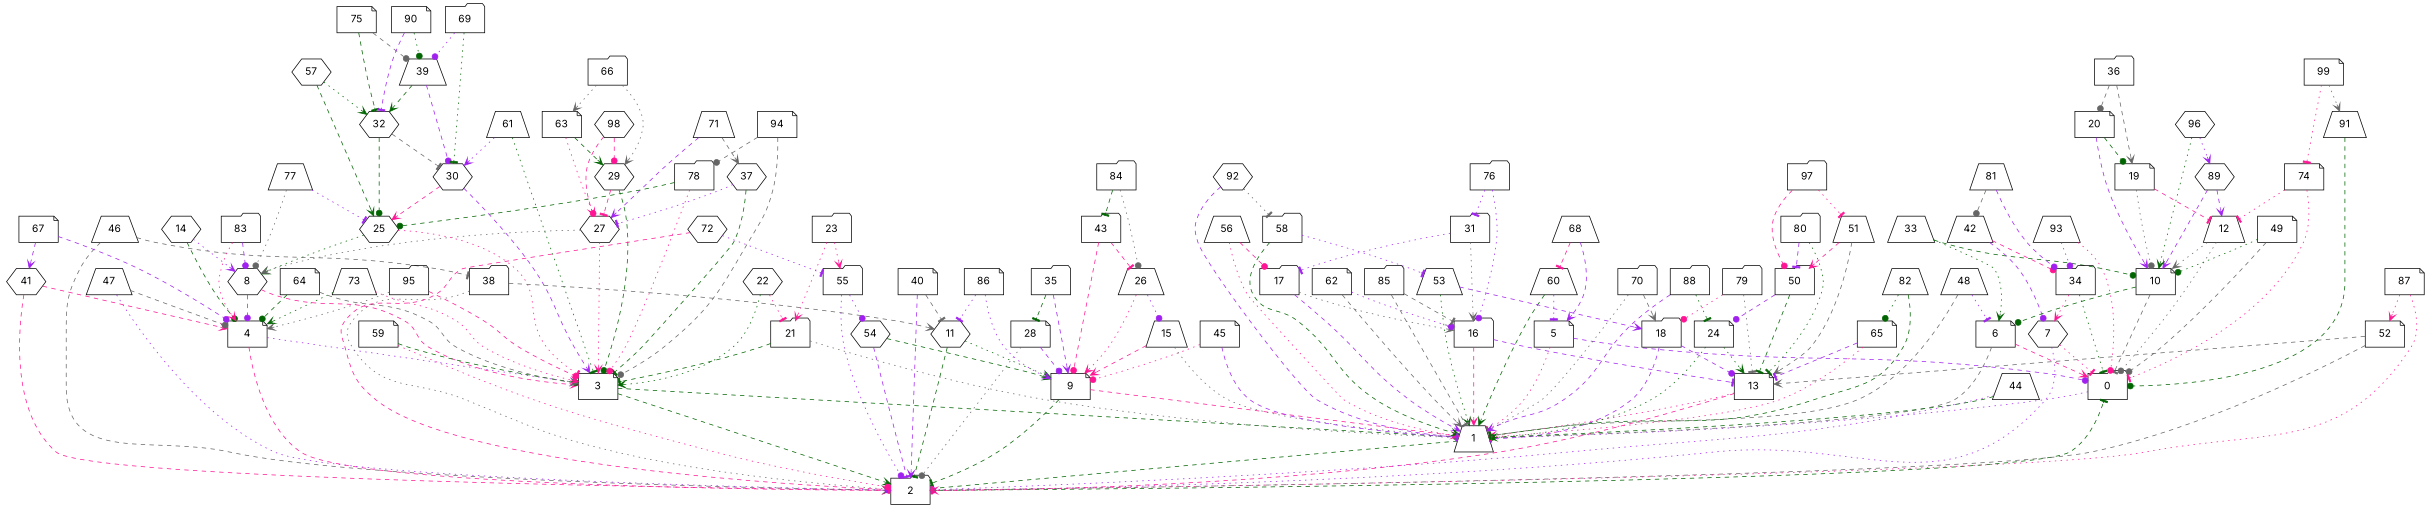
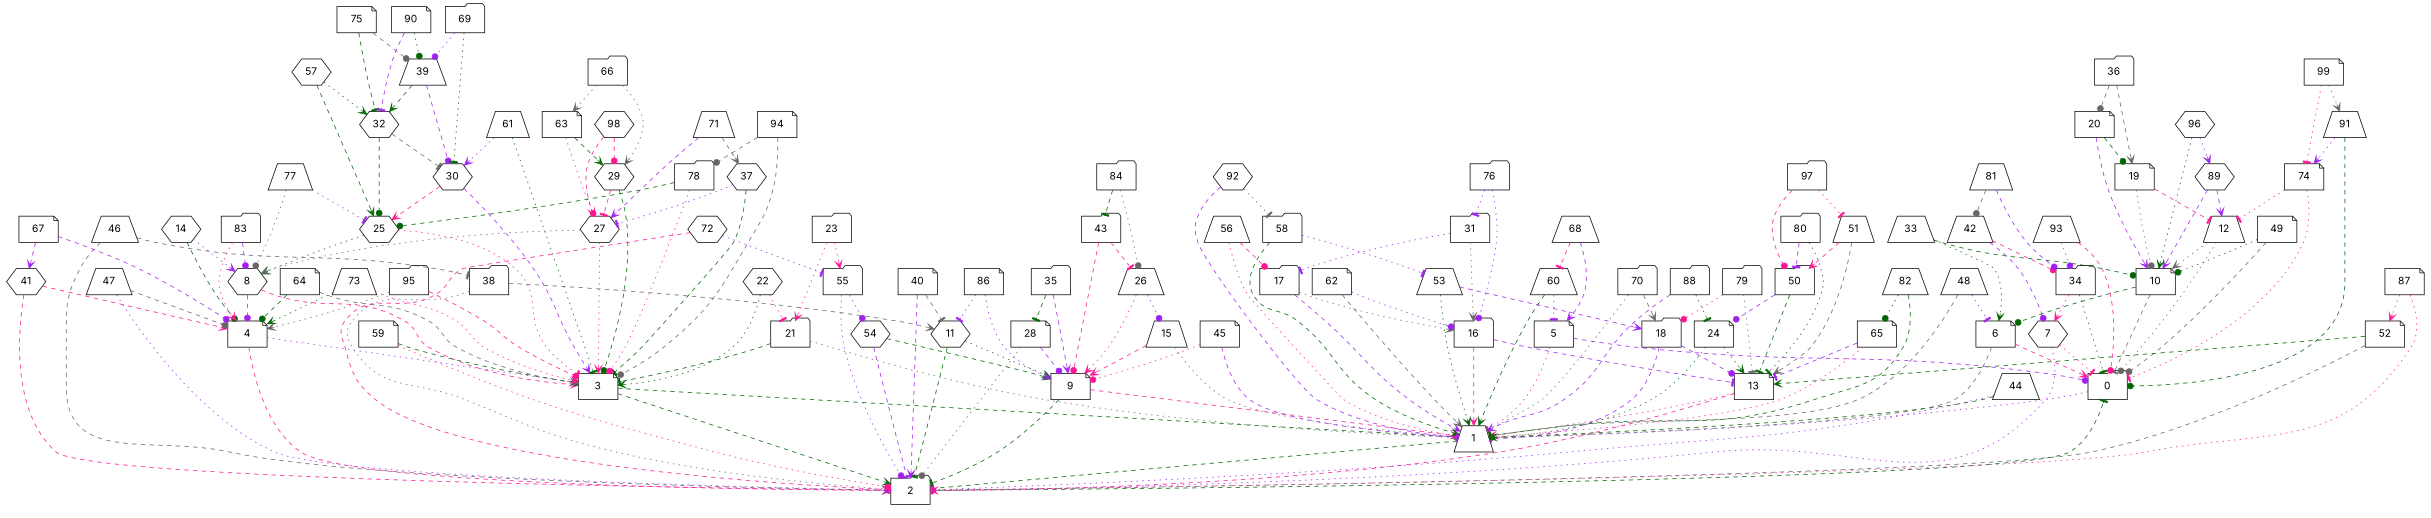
  digraph {
    fontname=Inter
    node [fontname=Inter shape=folder]
    edge [arrowhead=vee color=purple fontname=Inter style=dashed]
    n1 [label=0]
    n2 [label=1 shape=trapezium]
    n3 [label=2]
    n4 [label=3 shape=note]
    n5 [label=4 shape=note]
    n6 [label=5 shape=note]
    n7 [label=6 shape=note]
    n8 [label=7 shape=hexagon]
    n9 [label=8 shape=hexagon]
    n10 [label=9 shape=note]
    n11 [label=10 shape=note]
    n12 [label=11 shape=hexagon]
    n13 [label=12 shape=trapezium]
    n14 [label=13 shape=note]
    n15 [label=14 shape=hexagon]
    n16 [label=15 shape=trapezium]
    n17 [label=16]
    n18 [label=17]
    n19 [label=18]
    n20 [label=19 shape=note]
    n21 [label=20 shape=note]
    n22 [label=21]
    n23 [label=22 shape=hexagon]
    n24 [label=23]
    n25 [label=55]
    n26 [label=24 shape=note]
    n27 [label=25 shape=hexagon]
    n28 [label=26 shape=trapezium]
    n29 [label=27 shape=hexagon]
    n30 [label=28 shape=note]
    n31 [label=29 shape=hexagon]
    n32 [label=30 shape=hexagon]
    n33 [label=31]
    n34 [label=32 shape=hexagon]
    n35 [label=33 shape=trapezium]
    n36 [label=34]
    n37 [label=35]
    n38 [label=36]
    n39 [label=37 shape=hexagon]
    n40 [label=38]
    n41 [label=39 shape=trapezium]
    n42 [label=40 shape=note]
    n43 [label=41 shape=hexagon]
    n44 [label=42 shape=trapezium]
    n45 [label=43]
    n46 [label=44 shape=trapezium]
    n47 [label=45 shape=note]
    n48 [label=46 shape=trapezium]
    n49 [label=47 shape=trapezium]
    n50 [label=48 shape=trapezium]
    n51 [label=49 shape=note]
    n52 [label=50]
    n53 [label=51 shape=trapezium]
    n54 [label=52 shape=note]
    n55 [label=53 shape=trapezium]
    n56 [label=54 shape=hexagon]
    n57 [label=56 shape=trapezium]
    n58 [label=57 shape=hexagon]
    n59 [label=58]
    n60 [label=59 shape=note]
    n61 [label=60 shape=trapezium]
    n62 [label=61 shape=trapezium]
    n63 [label=62 shape=note]
    n64 [label=63 shape=note]
    n65 [label=64 shape=note]
    n66 [label=65 shape=note]
    n67 [label=66]
    n68 [label=67 shape=note]
    n69 [label=68 shape=trapezium]
    n70 [label=69]
    n71 [label=70]
    n72 [label=71 shape=trapezium]
    n73 [label=72 shape=hexagon]
    n74 [label=73 shape=trapezium]
    n75 [label=74 shape=note]
    n76 [label=75 shape=note]
    n77 [label=76]
    n78 [label=77 shape=trapezium]
    n79 [label=78]
    n80 [label=79]
    n81 [label=80]
    n82 [label=81 shape=trapezium]
    n83 [label=82 shape=trapezium]
    n84 [label=83]
    n85 [label=84]
-   n86 [label=85]
    n87 [label=86 shape=note]
    n88 [label=87 shape=note]
    n89 [label=88]
    n90 [label=89 shape=hexagon]
    n91 [label=90 shape=note]
    n92 [label=91 shape=trapezium]
    n93 [label=92 shape=hexagon]
    n94 [label=93 shape=trapezium]
    n95 [label=94 shape=note]
    n96 [label=95]
    n97 [label=96 shape=hexagon]
    n98 [label=97]
    n99 [label=98 shape=hexagon]
    n100 [label=99 shape=note]
    n1 -> n2 [arrowhead=tee style=dotted]
    n2 -> n3 [arrowhead=tee color=darkgreen]
    n3 -> n1 [arrowhead=tee color=darkgreen]
    n4 -> n2 [arrowhead=tee color=darkgreen]
    n4 -> n3 [color=darkgreen]
    n5 -> n3 [color=deeppink]
    n5 -> n4 [style=dotted]
    n6 -> n1 [arrowhead=dot]
    n6 -> n2 [arrowhead=tee color=deeppink style=dotted]
    n7 -> n1 [color=deeppink]
    n7 -> n2 [arrowhead=tee color=gray40]
    n8 -> n1 [arrowhead=tee color=deeppink style=dotted]
    n8 -> n3 [arrowhead=dot style=dotted]
    n9 -> n4 [color=deeppink]
    n9 -> n5 [arrowhead=dot]
    n10 -> n2 [arrowhead=dot color=deeppink]
    n10 -> n3 [arrowhead=tee color=darkgreen]
    n11 -> n1 [arrowhead=tee color=gray40]
    n11 -> n7 [arrowhead=dot color=darkgreen]
    n12 -> n3 [arrowhead=tee color=darkgreen]
    n12 -> n10 [color=darkgreen style=dotted]
    n13 -> n1 [arrowhead=dot color=gray40 style=dotted]
    n13 -> n11 [color=gray40 style=dotted]
    n14 -> n2 [color=deeppink style=dotted]
    n14 -> n3 [color=deeppink]
    n15 -> n5 [arrowhead=dot color=darkgreen]
    n15 -> n9 [style=dotted]
    n16 -> n2 [arrowhead=dot color=gray40 style=dotted]
    n16 -> n10 [color=deeppink]
    n17 -> n2 [color=deeppink]
    n17 -> n14 [arrowhead=tee]
    n18 -> n2
    n18 -> n17 [color=gray40 style=dotted]
    n19 -> n2 [arrowhead=tee]
    n19 -> n14 [arrowhead=dot]
    n20 -> n11 [arrowhead=dot color=gray40 style=dotted]
    n20 -> n13 [arrowhead=tee color=deeppink]
    n21 -> n11
    n21 -> n20 [arrowhead=dot color=darkgreen]
    n22 -> n2 [arrowhead=tee color=gray40 style=dotted]
    n22 -> n4 [arrowhead=tee color=darkgreen]
    n23 -> n4 [color=darkgreen style=dotted]
    n23 -> n22 [arrowhead=tee color=deeppink style=dotted]
    n24 -> n22 [color=deeppink style=dotted]
    n24 -> n25 [color=deeppink style=dotted]
    n25 -> n3 [arrowhead=dot style=dotted]
    n25 -> n56 [arrowhead=dot style=dotted]
    n26 -> n2 [color=darkgreen style=dotted]
    n26 -> n14 [color=darkgreen style=dotted]
    n27 -> n4 [arrowhead=tee color=deeppink style=dotted]
    n27 -> n9 [color=darkgreen style=dotted]
    n28 -> n10 [color=deeppink style=dotted]
    n28 -> n16 [arrowhead=dot style=dotted]
    n29 -> n4 [color=deeppink style=dotted]
    n29 -> n9 [color=gray40 style=dotted]
    n30 -> n3 [arrowhead=dot color=gray40 style=dotted]
    n30 -> n10 [arrowhead=dot]
    n31 -> n4 [arrowhead=dot color=darkgreen]
    n31 -> n29 [arrowhead=tee color=deeppink]
    n32 -> n4
    n32 -> n27 [color=deeppink]
    n33 -> n17 [color=gray40 style=dotted]
    n33 -> n18 [arrowhead=tee style=dotted]
    n34 -> n27 [arrowhead=dot color=darkgreen]
    n34 -> n32 [arrowhead=tee color=gray40]
    n35 -> n7 [color=darkgreen style=dotted]
    n35 -> n11 [arrowhead=dot color=darkgreen]
    n36 -> n1 [arrowhead=tee color=darkgreen style=dotted]
    n36 -> n8 [color=deeppink style=dotted]
    n37 -> n10
    n37 -> n30 [arrowhead=tee color=darkgreen]
    n38 -> n20 [color=gray40]
    n38 -> n21 [arrowhead=dot color=gray40]
    n39 -> n4 [arrowhead=tee color=darkgreen]
    n39 -> n29 [arrowhead=tee style=dotted]
    n40 -> n3 [arrowhead=tee color=gray40 style=dotted]
    n40 -> n12 [color=gray40]
    n41 -> n32 [arrowhead=dot]
    n41 -> n34 [color=darkgreen]
    n42 -> n3
    n42 -> n12 [arrowhead=tee color=gray40]
    n43 -> n3 [color=deeppink]
    n43 -> n5 [color=deeppink]
    n44 -> n8 [arrowhead=dot]
    n44 -> n36 [arrowhead=dot color=deeppink]
    n45 -> n10 [arrowhead=dot color=deeppink]
    n45 -> n28 [arrowhead=tee color=deeppink]
    n46 -> n2 [arrowhead=dot color=darkgreen]
    n46 -> n3 [arrowhead=tee style=dotted]
    n47 -> n2 [arrowhead=tee]
    n47 -> n10 [arrowhead=dot color=deeppink style=dotted]
    n48 -> n3 [color=gray40]
    n48 -> n40 [arrowhead=tee color=gray40]
    n49 -> n3 [arrowhead=dot style=dotted]
    n49 -> n5 [arrowhead=dot color=gray40]
    n50 -> n2 [arrowhead=tee color=gray40]
    n50 -> n7 [arrowhead=tee style=dotted]
    n51 -> n1 [arrowhead=dot color=gray40]
    n51 -> n11 [arrowhead=dot color=darkgreen style=dotted]
    n52 -> n14 [arrowhead=tee color=darkgreen]
    n52 -> n26 [arrowhead=dot]
    n53 -> n14 [color=gray40]
    n53 -> n52 [color=deeppink]
    n54 -> n3 [arrowhead=tee color=gray40]
-   n54 -> n14 [color=gray40]
+   n54 -> n14 [color=darkgreen]
    n55 -> n2 [color=darkgreen style=dotted]
    n55 -> n19
    n56 -> n3 [arrowhead=tee]
    n56 -> n10 [color=darkgreen]
    n57 -> n2 [color=deeppink style=dotted]
    n57 -> n18 [arrowhead=dot color=deeppink]
    n58 -> n27 [color=darkgreen]
    n58 -> n34 [color=darkgreen style=dotted]
    n59 -> n2 [color=darkgreen]
    n59 -> n55 [arrowhead=tee style=dotted]
    n60 -> n3 [arrowhead=dot color=deeppink style=dotted]
    n60 -> n4 [arrowhead=dot color=darkgreen]
    n61 -> n2 [color=darkgreen]
    n61 -> n6 [arrowhead=tee style=dotted]
    n62 -> n4 [arrowhead=tee color=darkgreen style=dotted]
    n62 -> n32 [style=dotted]
    n63 -> n2 [color=gray40]
    n63 -> n17 [arrowhead=dot style=dotted]
    n64 -> n29 [arrowhead=dot color=deeppink style=dotted]
    n64 -> n31 [color=darkgreen]
    n65 -> n4 [color=gray40]
    n65 -> n5 [arrowhead=dot color=darkgreen]
    n66 -> n2 [arrowhead=tee color=deeppink style=dotted]
    n66 -> n14 [arrowhead=tee]
    n67 -> n31 [color=gray40 style=dotted]
    n67 -> n64 [color=gray40 style=dotted]
    n68 -> n5 [arrowhead=dot]
    n68 -> n43
    n69 -> n6
    n69 -> n61 [arrowhead=tee color=deeppink]
    n70 -> n32 [arrowhead=tee color=darkgreen style=dotted]
    n70 -> n41 [arrowhead=dot style=dotted]
    n71 -> n2 [arrowhead=tee color=gray40 style=dotted]
    n71 -> n19 [color=gray40]
    n72 -> n29
    n72 -> n39 [color=gray40]
    n73 -> n3 [arrowhead=tee color=deeppink]
    n73 -> n25 [arrowhead=tee style=dotted]
    n74 -> n4 [color=deeppink style=dotted]
    n74 -> n5 [color=darkgreen style=dotted]
    n75 -> n1 [arrowhead=tee color=deeppink style=dotted]
    n75 -> n13 [arrowhead=tee color=deeppink style=dotted]
    n76 -> n34 [arrowhead=tee color=darkgreen]
    n76 -> n41 [arrowhead=dot color=gray40]
    n77 -> n17 [arrowhead=dot style=dotted]
    n77 -> n33 [arrowhead=tee style=dotted]
    n78 -> n9 [arrowhead=dot color=gray40 style=dotted]
    n78 -> n27 [arrowhead=tee style=dotted]
    n79 -> n4 [arrowhead=dot color=deeppink style=dotted]
    n79 -> n27 [arrowhead=dot color=darkgreen]
    n80 -> n14 [arrowhead=tee color=gray40 style=dotted]
    n80 -> n19 [arrowhead=dot color=deeppink style=dotted]
    n81 -> n14 [arrowhead=tee color=darkgreen style=dotted]
    n81 -> n52 [arrowhead=tee]
    n82 -> n36 [arrowhead=dot]
    n82 -> n44 [arrowhead=dot color=gray40]
    n83 -> n2 [arrowhead=tee color=darkgreen]
    n83 -> n66 [arrowhead=dot color=darkgreen style=dotted]
    n84 -> n5 [color=deeppink style=dotted]
    n84 -> n9 [arrowhead=dot]
    n85 -> n28 [arrowhead=dot color=gray40 style=dotted]
    n85 -> n45 [arrowhead=tee color=darkgreen]
-   n86 -> n2 [arrowhead=tee color=gray40]
-   n86 -> n17 [arrowhead=tee color=gray40]
    n87 -> n10 [style=dotted]
    n87 -> n12 [arrowhead=tee style=dotted]
    n88 -> n3 [arrowhead=tee color=deeppink style=dotted]
    n88 -> n54 [color=deeppink style=dotted]
    n89 -> n2
    n89 -> n26 [arrowhead=tee color=darkgreen style=dotted]
    n90 -> n11
    n90 -> n13
    n91 -> n34 [arrowhead=tee]
    n91 -> n41 [arrowhead=dot color=darkgreen style=dotted]
    n92 -> n1 [arrowhead=dot color=darkgreen]
+   n92 -> n75 [style=dotted]
    n93 -> n2 [arrowhead=tee]
    n93 -> n59 [arrowhead=tee color=gray40 style=dotted]
-   n94 -> n1 [arrowhead=dot color=deeppink style=dotted]
+   n94 -> n1 [arrowhead=dot color=deeppink]
    n94 -> n36 [arrowhead=dot style=dotted]
    n95 -> n4 [arrowhead=dot color=gray40]
    n95 -> n79 [arrowhead=dot color=gray40]
    n96 -> n4 [arrowhead=dot color=deeppink]
    n96 -> n5 [color=gray40 style=dotted]
    n97 -> n11 [color=darkgreen style=dotted]
    n97 -> n90 [style=dotted]
    n98 -> n52 [arrowhead=dot color=deeppink]
    n98 -> n53 [arrowhead=tee color=deeppink style=dotted]
    n99 -> n29 [color=deeppink]
    n99 -> n31 [arrowhead=dot color=deeppink]
    n100 -> n75 [arrowhead=tee color=deeppink style=dotted]
    n100 -> n92 [color=gray40 style=dotted]
  }
